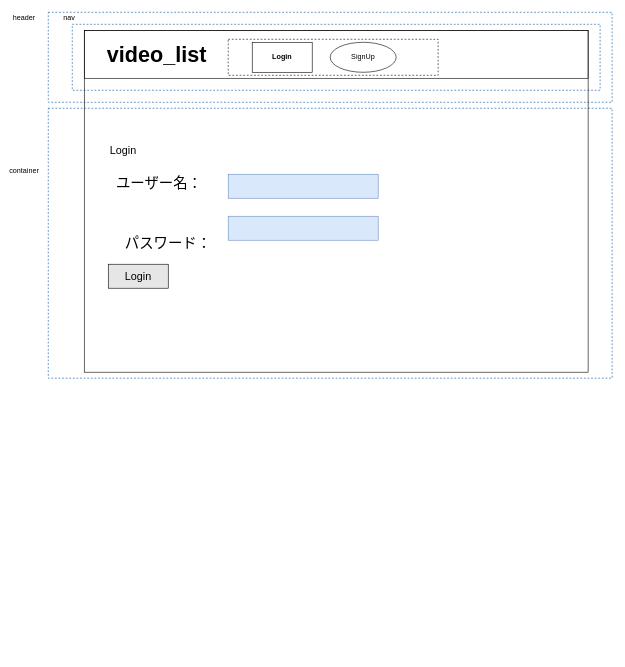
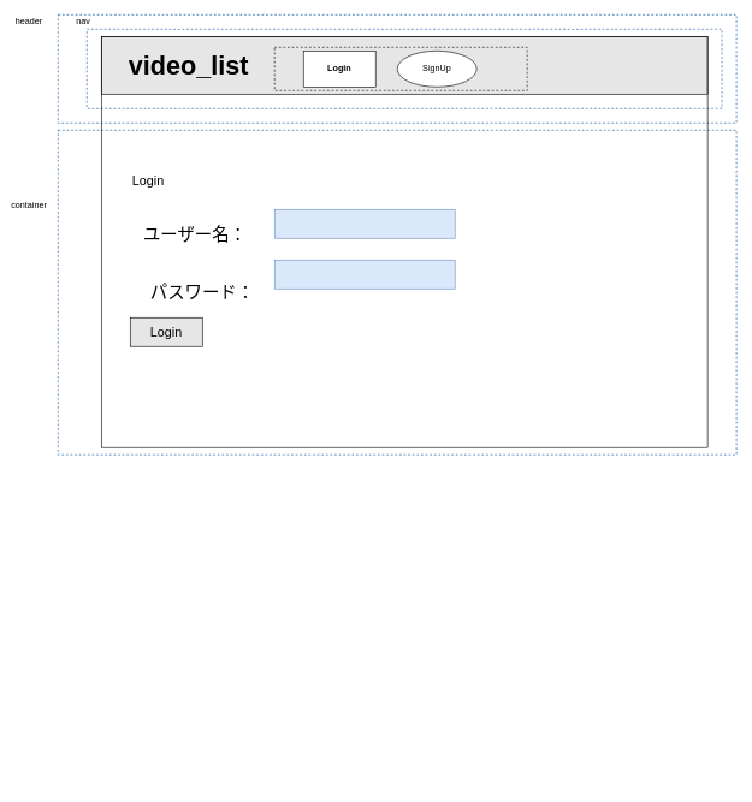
  <mxCell id="0" />
  <mxCell id="1" parent="0" />
  <mxCell id="2" value="" style="rounded=0;whiteSpace=wrap;html=1;fillColor=none;dashed=1;strokeColor=#004C99;" parent="1" vertex="1"><mxGeometry x="80" y="20" width="940" height="150" as="geometry" /></mxCell>
  <mxCell id="3" value="" style="rounded=0;whiteSpace=wrap;html=1;fillColor=none;strokeColor=none;" parent="1" vertex="1"><mxGeometry x="140" y="50" width="840" height="1040" as="geometry" /></mxCell>
- <mxCell id="4" value="&lt;font style=&quot;font-size: 36px&quot;&gt;&lt;b&gt;　video_list&lt;/b&gt;&lt;/font&gt;" style="rounded=0;whiteSpace=wrap;html=1;align=left;" parent="1" vertex="1"><mxGeometry x="140" y="50" width="840" height="80" as="geometry" /></mxCell>
+ <mxCell id="4" value="&lt;font style=&quot;font-size: 36px&quot;&gt;&lt;b&gt;　video_list&lt;/b&gt;&lt;/font&gt;" style="rounded=0;whiteSpace=wrap;html=1;align=left;fillColor=#e6e6e6;" parent="1" vertex="1"><mxGeometry x="140" y="50" width="840" height="80" as="geometry" /></mxCell>
  <mxCell id="5" value="" style="rounded=0;whiteSpace=wrap;html=1;fillColor=none;dashed=1;strokeColor=#004C99;" parent="1" vertex="1"><mxGeometry x="120" y="40" width="880" height="110" as="geometry" /></mxCell>
  <mxCell id="6" value="" style="rounded=0;whiteSpace=wrap;html=1;dashed=1;strokeColor=#000000;fillColor=none;" parent="1" vertex="1"><mxGeometry x="380" y="65" width="350" height="60" as="geometry" /></mxCell>
  <mxCell id="7" value="" style="rounded=0;whiteSpace=wrap;html=1;dashed=1;strokeColor=#004C99;fillColor=none;" parent="1" vertex="1"><mxGeometry x="80" y="180" width="940" height="450" as="geometry" /></mxCell>
  <mxCell id="8" value="header" style="text;html=1;strokeColor=none;fillColor=none;align=center;verticalAlign=middle;whiteSpace=wrap;rounded=0;dashed=1;" parent="1" vertex="1"><mxGeometry x="20" y="20" width="40" height="20" as="geometry" /></mxCell>
  <mxCell id="9" value="&lt;b&gt;Login&lt;/b&gt;" style="rounded=0;whiteSpace=wrap;html=1;" parent="1" vertex="1"><mxGeometry x="420" y="70" width="100" height="50" as="geometry" /></mxCell>
  <mxCell id="10" value="SignUp" style="ellipse;whiteSpace=wrap;html=1;" parent="1" vertex="1"><mxGeometry x="550" y="70" width="110" height="50" as="geometry" /></mxCell>
  <mxCell id="11" value="nav" style="text;html=1;strokeColor=none;fillColor=none;align=center;verticalAlign=middle;whiteSpace=wrap;rounded=0;dashed=1;" parent="1" vertex="1"><mxGeometry x="30" y="20" width="170" height="20" as="geometry" /></mxCell>
  <mxCell id="12" value="container" style="text;html=1;strokeColor=none;fillColor=none;align=center;verticalAlign=middle;whiteSpace=wrap;rounded=0;dashed=1;" parent="1" vertex="1"><mxGeometry x="20" y="275" width="40" height="20" as="geometry" /></mxCell>
  <mxCell id="13" value="&lt;font style=&quot;font-size: 18px&quot;&gt;Login&lt;/font&gt;" style="rounded=0;whiteSpace=wrap;html=1;fillColor=#E6E6E6;" parent="1" vertex="1"><mxGeometry x="180" y="440" width="100" height="40" as="geometry" /></mxCell>
  <mxCell id="14" value="&lt;span style=&quot;font-size: 18px&quot;&gt;Login&lt;br&gt;&lt;/span&gt;" style="text;html=1;strokeColor=none;fillColor=none;align=center;verticalAlign=middle;whiteSpace=wrap;rounded=0;" parent="1" vertex="1"><mxGeometry x="135" y="230" width="140" height="40" as="geometry" /></mxCell>
- <mxCell id="15" value="&lt;span style=&quot;font-size: 24px&quot;&gt;ユーザー名：&lt;/span&gt;" style="text;html=1;strokeColor=none;fillColor=none;align=center;verticalAlign=middle;whiteSpace=wrap;rounded=0;" parent="1" vertex="1"><mxGeometry x="180" y="280" width="170" height="50" as="geometry" /></mxCell>
+ <mxCell id="15" value="&lt;span style=&quot;font-size: 24px&quot;&gt;ユーザー名：&lt;/span&gt;" style="text;html=1;strokeColor=none;fillColor=none;align=center;verticalAlign=middle;whiteSpace=wrap;rounded=0;" parent="1" vertex="1"><mxGeometry x="185" y="300" width="170" height="50" as="geometry" /></mxCell>
  <mxCell id="16" value="&lt;span style=&quot;font-size: 24px&quot;&gt;パスワード：&lt;/span&gt;" style="text;html=1;strokeColor=none;fillColor=none;align=center;verticalAlign=middle;whiteSpace=wrap;rounded=0;" parent="1" vertex="1"><mxGeometry x="195" y="380" width="170" height="50" as="geometry" /></mxCell>
  <mxCell id="17" value="" style="rounded=0;whiteSpace=wrap;html=1;fillColor=#dae8fc;strokeColor=#6c8ebf;" parent="1" vertex="1"><mxGeometry x="380" y="290" width="250" height="40" as="geometry" /></mxCell>
  <mxCell id="18" value="" style="rounded=0;whiteSpace=wrap;html=1;fillColor=#dae8fc;strokeColor=#6c8ebf;" parent="1" vertex="1"><mxGeometry x="380" y="360" width="250" height="40" as="geometry" /></mxCell>
  <mxCell id="19" value="" style="rounded=0;whiteSpace=wrap;html=1;fillColor=none;" parent="1" vertex="1"><mxGeometry x="140" y="50" width="840" height="570" as="geometry" /></mxCell>
